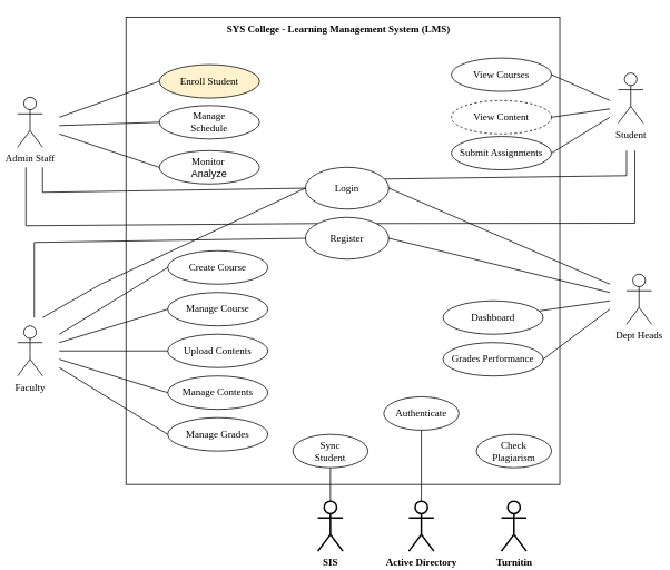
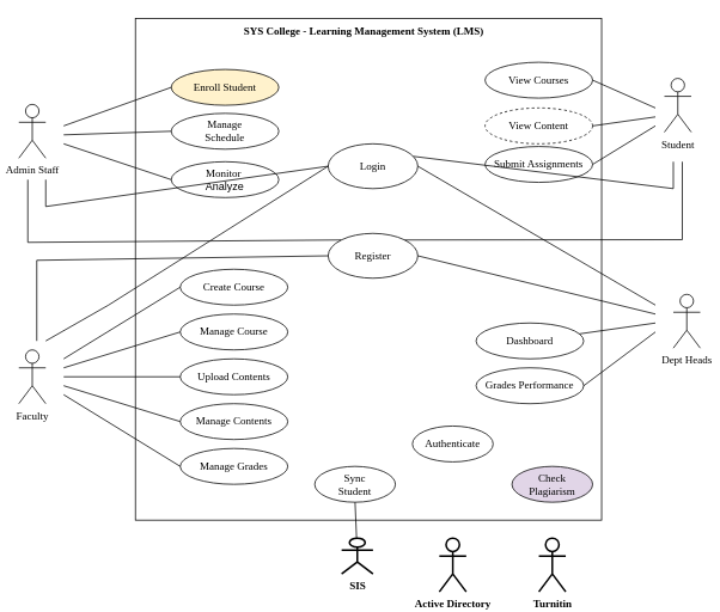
  <mxCell id="0" />
  <mxCell id="1" parent="0" />
  <mxCell id="2" value="" style="rounded=0;whiteSpace=wrap;html=1;" vertex="1" parent="1"><mxGeometry x="150" y="20" width="520" height="560" as="geometry" /></mxCell>
  <mxCell id="3" value="&lt;font face=&quot;Verdana&quot;&gt;Admin Staff&lt;/font&gt;" style="shape=umlActor;verticalLabelPosition=bottom;verticalAlign=top;html=1;outlineConnect=0;" vertex="1" parent="1"><mxGeometry x="20" y="116" width="30" height="60" as="geometry" /></mxCell>
  <mxCell id="4" value="&lt;font face=&quot;Verdana&quot;&gt;Faculty&lt;/font&gt;" style="shape=umlActor;verticalLabelPosition=bottom;verticalAlign=top;html=1;outlineConnect=0;" vertex="1" parent="1"><mxGeometry x="20" y="390" width="30" height="60" as="geometry" /></mxCell>
  <mxCell id="5" value="&lt;font face=&quot;Verdana&quot;&gt;Student&lt;/font&gt;" style="shape=umlActor;verticalLabelPosition=bottom;verticalAlign=top;html=1;outlineConnect=0;" vertex="1" parent="1"><mxGeometry x="740" y="87" width="30" height="60" as="geometry" /></mxCell>
  <mxCell id="6" value="&lt;font face=&quot;Verdana&quot;&gt;Dept Heads&lt;/font&gt;" style="shape=umlActor;verticalLabelPosition=bottom;verticalAlign=top;html=1;outlineConnect=0;" vertex="1" parent="1"><mxGeometry x="750" y="328" width="30" height="60" as="geometry" /></mxCell>
  <mxCell id="7" value="&lt;font face=&quot;Verdana&quot;&gt;Enroll Student&lt;/font&gt;" style="ellipse;whiteSpace=wrap;html=1;fillColor=#fff2cc;" vertex="1" parent="1"><mxGeometry x="190" y="77" width="120" height="40" as="geometry" /></mxCell>
  <mxCell id="8" value="&lt;font face=&quot;Verdana&quot;&gt;Manage&lt;/font&gt;&lt;div&gt;&lt;font face=&quot;Verdana&quot;&gt;Schedule&lt;/font&gt;&lt;/div&gt;" style="ellipse;whiteSpace=wrap;html=1;" vertex="1" parent="1"><mxGeometry x="190" y="126" width="120" height="40" as="geometry" /></mxCell>
  <mxCell id="9" value="&lt;font face=&quot;Verdana&quot;&gt;Monitor&amp;nbsp;&lt;/font&gt;&lt;div&gt;&lt;span style=&quot;background-color: transparent; color: light-dark(rgb(0, 0, 0), rgb(255, 255, 255));&quot;&gt;Analyze&lt;/span&gt;&lt;/div&gt;" style="ellipse;whiteSpace=wrap;html=1;" vertex="1" parent="1"><mxGeometry x="190" y="180" width="120" height="40" as="geometry" /></mxCell>
  <mxCell id="10" value="&lt;font face=&quot;Verdana&quot;&gt;Create Course&lt;/font&gt;" style="ellipse;whiteSpace=wrap;html=1;" vertex="1" parent="1"><mxGeometry x="200" y="300" width="120" height="40" as="geometry" /></mxCell>
  <mxCell id="11" value="&lt;font face=&quot;Verdana&quot;&gt;Manage Course&lt;/font&gt;" style="ellipse;whiteSpace=wrap;html=1;" vertex="1" parent="1"><mxGeometry x="200" y="350" width="120" height="40" as="geometry" /></mxCell>
  <mxCell id="12" value="&lt;font face=&quot;Verdana&quot;&gt;Upload Contents&lt;/font&gt;" style="ellipse;whiteSpace=wrap;html=1;" vertex="1" parent="1"><mxGeometry x="200" y="400" width="120" height="40" as="geometry" /></mxCell>
  <mxCell id="13" value="&lt;font face=&quot;Verdana&quot;&gt;Manage Contents&lt;/font&gt;" style="ellipse;whiteSpace=wrap;html=1;" vertex="1" parent="1"><mxGeometry x="200" y="450" width="120" height="40" as="geometry" /></mxCell>
  <mxCell id="14" value="&lt;font face=&quot;Verdana&quot;&gt;Manage Grades&lt;/font&gt;" style="ellipse;whiteSpace=wrap;html=1;" vertex="1" parent="1"><mxGeometry x="200" y="500" width="120" height="40" as="geometry" /></mxCell>
  <mxCell id="15" value="&lt;font face=&quot;Verdana&quot;&gt;Register&lt;/font&gt;" style="ellipse;whiteSpace=wrap;html=1;" vertex="1" parent="1"><mxGeometry x="365" y="260" width="100" height="50" as="geometry" /></mxCell>
- <mxCell id="16" value="&lt;font face=&quot;Verdana&quot;&gt;Login&lt;/font&gt;" style="ellipse;whiteSpace=wrap;html=1;" vertex="1" parent="1"><mxGeometry x="365" y="200" width="100" height="50" as="geometry" /></mxCell>
+ <mxCell id="16" value="&lt;font face=&quot;Verdana&quot;&gt;Login&lt;/font&gt;" style="ellipse;whiteSpace=wrap;html=1;" vertex="1" parent="1"><mxGeometry x="365" y="160" width="100" height="50" as="geometry" /></mxCell>
  <mxCell id="17" value="&lt;font face=&quot;Verdana&quot;&gt;View Courses&lt;/font&gt;" style="ellipse;whiteSpace=wrap;html=1;" vertex="1" parent="1"><mxGeometry x="540" y="69" width="120" height="40" as="geometry" /></mxCell>
  <mxCell id="18" value="&lt;font face=&quot;Verdana&quot;&gt;View Content&lt;/font&gt;" style="ellipse;whiteSpace=wrap;html=1;dashed=1;" vertex="1" parent="1"><mxGeometry x="540" y="120" width="120" height="40" as="geometry" /></mxCell>
  <mxCell id="19" value="&lt;font face=&quot;Verdana&quot;&gt;Submit Assignments&lt;/font&gt;" style="ellipse;whiteSpace=wrap;html=1;" vertex="1" parent="1"><mxGeometry x="540" y="163" width="120" height="40" as="geometry" /></mxCell>
  <mxCell id="20" value="&lt;font face=&quot;Verdana&quot;&gt;&lt;b&gt;SYS College - Learning Management System (LMS)&lt;/b&gt;&lt;/font&gt;" style="text;html=1;align=center;verticalAlign=middle;whiteSpace=wrap;rounded=0;" vertex="1" parent="1"><mxGeometry x="150" y="20" width="510" height="30" as="geometry" /></mxCell>
  <mxCell id="21" value="&lt;font face=&quot;Verdana&quot;&gt;Dashboard&lt;/font&gt;" style="ellipse;whiteSpace=wrap;html=1;" vertex="1" parent="1"><mxGeometry x="530" y="360" width="120" height="40" as="geometry" /></mxCell>
  <mxCell id="22" value="&lt;font face=&quot;Verdana&quot;&gt;Grades Performance&lt;/font&gt;" style="ellipse;whiteSpace=wrap;html=1;" vertex="1" parent="1"><mxGeometry x="530" y="410" width="120" height="40" as="geometry" /></mxCell>
  <mxCell id="23" value="" style="endArrow=none;html=1;rounded=0;entryX=0;entryY=0.5;entryDx=0;entryDy=0;" edge="1" parent="1" target="7"><mxGeometry width="50" height="50" relative="1" as="geometry"><mxPoint x="70" y="140" as="sourcePoint" /><mxPoint x="30" y="250" as="targetPoint" /></mxGeometry></mxCell>
  <mxCell id="24" value="" style="endArrow=none;html=1;rounded=0;entryX=0;entryY=0.5;entryDx=0;entryDy=0;" edge="1" parent="1" target="8"><mxGeometry width="50" height="50" relative="1" as="geometry"><mxPoint x="70" y="150" as="sourcePoint" /><mxPoint x="80" y="240" as="targetPoint" /></mxGeometry></mxCell>
  <mxCell id="25" value="" style="endArrow=none;html=1;rounded=0;entryX=0;entryY=0.5;entryDx=0;entryDy=0;" edge="1" parent="1" target="9"><mxGeometry width="50" height="50" relative="1" as="geometry"><mxPoint x="70" y="160" as="sourcePoint" /><mxPoint x="80" y="250" as="targetPoint" /></mxGeometry></mxCell>
  <mxCell id="26" value="" style="endArrow=none;html=1;rounded=0;entryX=0;entryY=0.5;entryDx=0;entryDy=0;" edge="1" parent="1" target="10"><mxGeometry width="50" height="50" relative="1" as="geometry"><mxPoint x="70" y="400" as="sourcePoint" /><mxPoint x="120" y="330" as="targetPoint" /></mxGeometry></mxCell>
  <mxCell id="27" value="" style="endArrow=none;html=1;rounded=0;entryX=0;entryY=0.5;entryDx=0;entryDy=0;" edge="1" parent="1" target="11"><mxGeometry width="50" height="50" relative="1" as="geometry"><mxPoint x="70" y="410" as="sourcePoint" /><mxPoint x="90" y="470" as="targetPoint" /></mxGeometry></mxCell>
  <mxCell id="28" value="" style="endArrow=none;html=1;rounded=0;entryX=0;entryY=0.5;entryDx=0;entryDy=0;" edge="1" parent="1" target="12"><mxGeometry width="50" height="50" relative="1" as="geometry"><mxPoint x="70" y="420" as="sourcePoint" /><mxPoint x="110" y="520" as="targetPoint" /></mxGeometry></mxCell>
  <mxCell id="29" value="" style="endArrow=none;html=1;rounded=0;entryX=0;entryY=0.5;entryDx=0;entryDy=0;" edge="1" parent="1" target="13"><mxGeometry width="50" height="50" relative="1" as="geometry"><mxPoint x="70" y="430" as="sourcePoint" /><mxPoint x="100" y="510" as="targetPoint" /></mxGeometry></mxCell>
  <mxCell id="30" value="" style="endArrow=none;html=1;rounded=0;entryX=0;entryY=0.5;entryDx=0;entryDy=0;" edge="1" parent="1" target="14"><mxGeometry width="50" height="50" relative="1" as="geometry"><mxPoint x="70" y="440" as="sourcePoint" /><mxPoint x="120" y="520" as="targetPoint" /></mxGeometry></mxCell>
  <mxCell id="31" value="" style="endArrow=none;html=1;rounded=0;exitX=1;exitY=0.5;exitDx=0;exitDy=0;" edge="1" parent="1" source="17"><mxGeometry width="50" height="50" relative="1" as="geometry"><mxPoint x="680" y="150" as="sourcePoint" /><mxPoint x="730" y="120" as="targetPoint" /></mxGeometry></mxCell>
  <mxCell id="32" value="" style="endArrow=none;html=1;rounded=0;exitX=1;exitY=0.5;exitDx=0;exitDy=0;" edge="1" parent="1" source="18"><mxGeometry width="50" height="50" relative="1" as="geometry"><mxPoint x="700" y="220" as="sourcePoint" /><mxPoint x="730" y="130" as="targetPoint" /></mxGeometry></mxCell>
  <mxCell id="33" value="" style="endArrow=none;html=1;rounded=0;exitX=1;exitY=0.5;exitDx=0;exitDy=0;" edge="1" parent="1" source="19"><mxGeometry width="50" height="50" relative="1" as="geometry"><mxPoint x="680" y="171" as="sourcePoint" /><mxPoint x="730" y="140" as="targetPoint" /></mxGeometry></mxCell>
  <mxCell id="34" value="" style="endArrow=none;html=1;rounded=0;" edge="1" parent="1" source="21"><mxGeometry width="50" height="50" relative="1" as="geometry"><mxPoint x="680" y="380" as="sourcePoint" /><mxPoint x="730" y="360" as="targetPoint" /></mxGeometry></mxCell>
  <mxCell id="35" value="" style="endArrow=none;html=1;rounded=0;exitX=1;exitY=0.5;exitDx=0;exitDy=0;" edge="1" parent="1" source="22"><mxGeometry width="50" height="50" relative="1" as="geometry"><mxPoint x="680" y="430" as="sourcePoint" /><mxPoint x="730" y="370" as="targetPoint" /></mxGeometry></mxCell>
  <mxCell id="36" value="" style="endArrow=none;html=1;rounded=0;entryX=0;entryY=0.5;entryDx=0;entryDy=0;" edge="1" parent="1" target="16"><mxGeometry width="50" height="50" relative="1" as="geometry"><mxPoint x="50" y="200" as="sourcePoint" /><mxPoint x="70" y="260" as="targetPoint" /><Array as="points"><mxPoint x="50" y="230" /></Array></mxGeometry></mxCell>
  <mxCell id="37" value="" style="endArrow=none;html=1;rounded=0;entryX=0;entryY=0;entryDx=0;entryDy=0;" edge="1" parent="1" target="15"><mxGeometry width="50" height="50" relative="1" as="geometry"><mxPoint x="30" y="200" as="sourcePoint" /><mxPoint x="80" y="270" as="targetPoint" /><Array as="points"><mxPoint x="30" y="270" /></Array></mxGeometry></mxCell>
  <mxCell id="38" value="" style="endArrow=none;html=1;rounded=0;entryX=0;entryY=0.5;entryDx=0;entryDy=0;" edge="1" parent="1" target="16"><mxGeometry width="50" height="50" relative="1" as="geometry"><mxPoint x="50" y="380" as="sourcePoint" /><mxPoint x="50" y="320" as="targetPoint" /><Array as="points"><mxPoint x="120" y="340" /></Array></mxGeometry></mxCell>
  <mxCell id="39" value="" style="endArrow=none;html=1;rounded=0;entryX=0;entryY=0.5;entryDx=0;entryDy=0;" edge="1" parent="1" target="15"><mxGeometry width="50" height="50" relative="1" as="geometry"><mxPoint x="40" y="380" as="sourcePoint" /><mxPoint x="90" y="310" as="targetPoint" /><Array as="points"><mxPoint x="40" y="290" /></Array></mxGeometry></mxCell>
  <mxCell id="40" value="" style="endArrow=none;html=1;rounded=0;exitX=0.95;exitY=0.28;exitDx=0;exitDy=0;exitPerimeter=0;" edge="1" parent="1" source="16"><mxGeometry width="50" height="50" relative="1" as="geometry"><mxPoint x="470" y="214" as="sourcePoint" /><mxPoint x="750" y="180" as="targetPoint" /><Array as="points"><mxPoint x="750" y="210" /></Array></mxGeometry></mxCell>
  <mxCell id="41" value="" style="endArrow=none;html=1;rounded=0;exitX=1;exitY=0;exitDx=0;exitDy=0;" edge="1" parent="1" source="15"><mxGeometry width="50" height="50" relative="1" as="geometry"><mxPoint x="720" y="280" as="sourcePoint" /><mxPoint x="760" y="180" as="targetPoint" /><Array as="points"><mxPoint x="760" y="267" /></Array></mxGeometry></mxCell>
  <mxCell id="42" value="" style="endArrow=none;html=1;rounded=0;entryX=1;entryY=0.5;entryDx=0;entryDy=0;" edge="1" parent="1" target="16"><mxGeometry width="50" height="50" relative="1" as="geometry"><mxPoint x="730" y="340" as="sourcePoint" /><mxPoint x="740" y="280" as="targetPoint" /></mxGeometry></mxCell>
  <mxCell id="43" value="" style="endArrow=none;html=1;rounded=0;exitX=1;exitY=0.5;exitDx=0;exitDy=0;" edge="1" parent="1" source="15"><mxGeometry width="50" height="50" relative="1" as="geometry"><mxPoint x="480" y="370" as="sourcePoint" /><mxPoint x="730" y="350" as="targetPoint" /></mxGeometry></mxCell>
- <mxCell id="44" value="&lt;font face=&quot;Verdana&quot;&gt;&lt;b&gt;SIS&lt;/b&gt;&lt;/font&gt;" style="shape=umlActor;verticalLabelPosition=bottom;verticalAlign=top;html=1;outlineConnect=0;strokeWidth=2;" vertex="1" parent="1"><mxGeometry x="380" y="600" width="30" height="60" as="geometry" /></mxCell>
+ <mxCell id="44" value="&lt;font face=&quot;Verdana&quot;&gt;&lt;b&gt;SIS&lt;/b&gt;&lt;/font&gt;" style="shape=umlActor;verticalLabelPosition=bottom;verticalAlign=top;html=1;outlineConnect=0;strokeWidth=2;" vertex="1" parent="1"><mxGeometry x="380" y="600" width="35" height="40" as="geometry" /></mxCell>
  <mxCell id="45" value="&lt;font face=&quot;Verdana&quot;&gt;&lt;b&gt;Active Directory&lt;/b&gt;&lt;/font&gt;" style="shape=umlActor;verticalLabelPosition=bottom;verticalAlign=top;html=1;outlineConnect=0;strokeWidth=2;" vertex="1" parent="1"><mxGeometry x="489" y="600" width="30" height="60" as="geometry" /></mxCell>
  <mxCell id="46" value="&lt;font face=&quot;Verdana&quot;&gt;&lt;b&gt;Turnitin&lt;/b&gt;&lt;/font&gt;" style="shape=umlActor;verticalLabelPosition=bottom;verticalAlign=top;html=1;outlineConnect=0;strokeWidth=2;" vertex="1" parent="1"><mxGeometry x="600" y="600" width="30" height="60" as="geometry" /></mxCell>
- <mxCell id="47" value="&lt;font face=&quot;Verdana&quot;&gt;Check&lt;/font&gt;&lt;div&gt;&lt;font face=&quot;Verdana&quot;&gt;Plagiarism&lt;/font&gt;&lt;/div&gt;" style="ellipse;whiteSpace=wrap;html=1;" vertex="1" parent="1"><mxGeometry x="570" y="520" width="90" height="40" as="geometry" /></mxCell>
+ <mxCell id="47" value="&lt;font face=&quot;Verdana&quot;&gt;Check&lt;/font&gt;&lt;div&gt;&lt;font face=&quot;Verdana&quot;&gt;Plagiarism&lt;/font&gt;&lt;/div&gt;" style="ellipse;whiteSpace=wrap;html=1;fillColor=#e1d5e7;" vertex="1" parent="1"><mxGeometry x="570" y="520" width="90" height="40" as="geometry" /></mxCell>
  <mxCell id="48" value="&lt;font face=&quot;Verdana&quot;&gt;Authenticate&lt;/font&gt;" style="ellipse;whiteSpace=wrap;html=1;" vertex="1" parent="1"><mxGeometry x="459" y="475" width="90" height="40" as="geometry" /></mxCell>
  <mxCell id="49" value="&lt;font face=&quot;Verdana&quot;&gt;Sync&lt;br&gt;Student&lt;/font&gt;" style="ellipse;whiteSpace=wrap;html=1;" vertex="1" parent="1"><mxGeometry x="350" y="520" width="90" height="40" as="geometry" /></mxCell>
- <mxCell id="50" value="" style="endArrow=none;html=1;rounded=0;entryX=0.5;entryY=1;entryDx=0;entryDy=0;" edge="1" parent="1" source="45" target="48"><mxGeometry width="50" height="50" relative="1" as="geometry"><mxPoint x="430" y="650" as="sourcePoint" /><mxPoint x="480" y="600" as="targetPoint" /></mxGeometry></mxCell>
  <mxCell id="51" value="" style="endArrow=none;html=1;rounded=0;entryX=0.5;entryY=1;entryDx=0;entryDy=0;" edge="1" parent="1" source="44" target="49"><mxGeometry width="50" height="50" relative="1" as="geometry"><mxPoint x="260" y="660" as="sourcePoint" /><mxPoint x="310" y="610" as="targetPoint" /></mxGeometry></mxCell>
